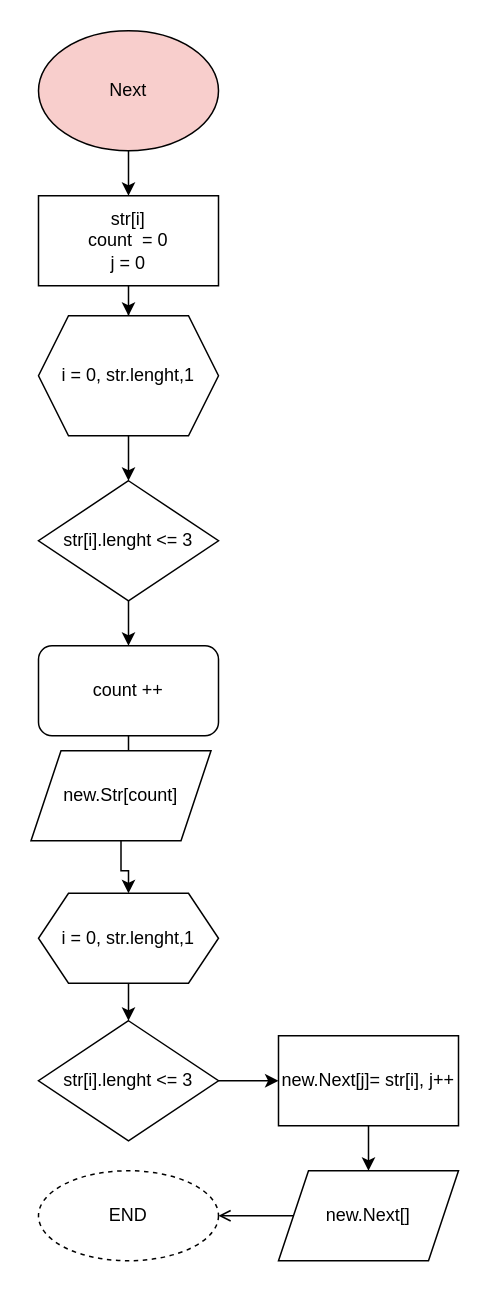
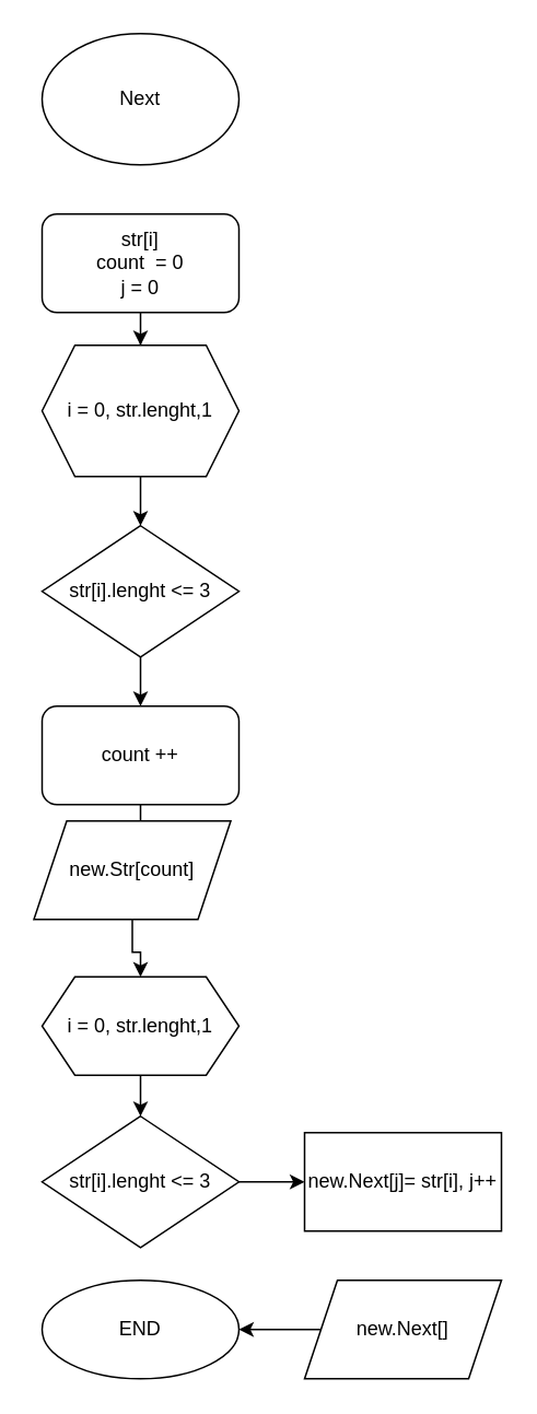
  <mxCell id="0" />
  <mxCell id="1" parent="0" />
- <mxCell id="2" style="edgeStyle=orthogonalEdgeStyle;rounded=0;orthogonalLoop=1;jettySize=auto;html=1;entryX=0.5;entryY=0;entryDx=0;entryDy=0;" edge="1" parent="1" source="3" target="5"><mxGeometry relative="1" as="geometry" /></mxCell>
- <mxCell id="3" value="Next" style="ellipse;whiteSpace=wrap;html=1;fillColor=#f8cecc;" vertex="1" parent="1"><mxGeometry x="25" y="20" width="120" height="80" as="geometry" /></mxCell>
+ <mxCell id="3" value="Next" style="ellipse;whiteSpace=wrap;html=1;" vertex="1" parent="1"><mxGeometry x="25" y="20" width="120" height="80" as="geometry" /></mxCell>
  <mxCell id="4" value="" style="edgeStyle=orthogonalEdgeStyle;rounded=0;orthogonalLoop=1;jettySize=auto;html=1;" edge="1" parent="1" source="5" target="7"><mxGeometry relative="1" as="geometry" /></mxCell>
- <mxCell id="5" value="str[i]&lt;br&gt;count&amp;nbsp; = 0&lt;br&gt;j = 0" style="whiteSpace=wrap;html=1;rounded=0;" vertex="1" parent="1"><mxGeometry x="25" y="130" width="120" height="60" as="geometry" /></mxCell>
+ <mxCell id="5" value="str[i]&lt;br&gt;count&amp;nbsp; = 0&lt;br&gt;j = 0" style="rounded=1;whiteSpace=wrap;html=1;" vertex="1" parent="1"><mxGeometry x="25" y="130" width="120" height="60" as="geometry" /></mxCell>
  <mxCell id="6" value="" style="edgeStyle=orthogonalEdgeStyle;rounded=0;orthogonalLoop=1;jettySize=auto;html=1;" edge="1" parent="1" source="7" target="9"><mxGeometry relative="1" as="geometry" /></mxCell>
  <mxCell id="7" value="i = 0, str.lenght,1" style="shape=hexagon;perimeter=hexagonPerimeter2;whiteSpace=wrap;html=1;fixedSize=1;" vertex="1" parent="1"><mxGeometry x="25" y="210" width="120" height="80" as="geometry" /></mxCell>
  <mxCell id="8" value="" style="edgeStyle=orthogonalEdgeStyle;rounded=0;orthogonalLoop=1;jettySize=auto;html=1;" edge="1" parent="1" source="9" target="11"><mxGeometry relative="1" as="geometry" /></mxCell>
  <mxCell id="9" value="str[i].lenght &amp;lt;= 3" style="rhombus;whiteSpace=wrap;html=1;" vertex="1" parent="1"><mxGeometry x="25" y="320" width="120" height="80" as="geometry" /></mxCell>
  <mxCell id="10" value="" style="edgeStyle=orthogonalEdgeStyle;rounded=0;orthogonalLoop=1;jettySize=auto;html=1;" edge="1" parent="1" source="11" target="13"><mxGeometry relative="1" as="geometry" /></mxCell>
  <mxCell id="11" value="count ++" style="rounded=1;whiteSpace=wrap;html=1;" vertex="1" parent="1"><mxGeometry x="25" y="430" width="120" height="60" as="geometry" /></mxCell>
  <mxCell id="12" value="" style="edgeStyle=orthogonalEdgeStyle;rounded=0;orthogonalLoop=1;jettySize=auto;html=1;" edge="1" parent="1" source="13" target="15"><mxGeometry relative="1" as="geometry" /></mxCell>
  <mxCell id="13" value="new.Str[count]" style="shape=parallelogram;perimeter=parallelogramPerimeter;whiteSpace=wrap;html=1;fixedSize=1;" vertex="1" parent="1"><mxGeometry x="20" y="500" width="120" height="60" as="geometry" /></mxCell>
  <mxCell id="14" value="" style="edgeStyle=orthogonalEdgeStyle;rounded=0;orthogonalLoop=1;jettySize=auto;html=1;" edge="1" parent="1" source="15" target="17"><mxGeometry relative="1" as="geometry" /></mxCell>
  <mxCell id="15" value="i = 0, str.lenght,1" style="shape=hexagon;perimeter=hexagonPerimeter2;whiteSpace=wrap;html=1;fixedSize=1;" vertex="1" parent="1"><mxGeometry x="25" y="595" width="120" height="60" as="geometry" /></mxCell>
  <mxCell id="16" value="" style="edgeStyle=orthogonalEdgeStyle;rounded=0;orthogonalLoop=1;jettySize=auto;html=1;" edge="1" parent="1" source="17" target="19"><mxGeometry relative="1" as="geometry" /></mxCell>
  <mxCell id="17" value="str[i].lenght &amp;lt;= 3" style="rhombus;whiteSpace=wrap;html=1;" vertex="1" parent="1"><mxGeometry x="25" y="680" width="120" height="80" as="geometry" /></mxCell>
- <mxCell id="18" value="" style="edgeStyle=orthogonalEdgeStyle;rounded=0;orthogonalLoop=1;jettySize=auto;html=1;" edge="1" parent="1" source="19" target="21"><mxGeometry relative="1" as="geometry" /></mxCell>
  <mxCell id="19" value="new.Next[j]= str[i], j++" style="whiteSpace=wrap;html=1;" vertex="1" parent="1"><mxGeometry x="185" y="690" width="120" height="60" as="geometry" /></mxCell>
- <mxCell id="20" value="" style="edgeStyle=orthogonalEdgeStyle;rounded=0;orthogonalLoop=1;jettySize=auto;html=1;endArrow=open;" edge="1" parent="1" source="21" target="22"><mxGeometry relative="1" as="geometry" /></mxCell>
+ <mxCell id="20" value="" style="edgeStyle=orthogonalEdgeStyle;rounded=0;orthogonalLoop=1;jettySize=auto;html=1;" edge="1" parent="1" source="21" target="22"><mxGeometry relative="1" as="geometry" /></mxCell>
  <mxCell id="21" value="new.Next[]" style="shape=parallelogram;perimeter=parallelogramPerimeter;whiteSpace=wrap;html=1;fixedSize=1;" vertex="1" parent="1"><mxGeometry x="185" y="780" width="120" height="60" as="geometry" /></mxCell>
- <mxCell id="22" value="END" style="ellipse;whiteSpace=wrap;html=1;dashed=1;" vertex="1" parent="1"><mxGeometry x="25" y="780" width="120" height="60" as="geometry" /></mxCell>
+ <mxCell id="22" value="END" style="ellipse;whiteSpace=wrap;html=1;" vertex="1" parent="1"><mxGeometry x="25" y="780" width="120" height="60" as="geometry" /></mxCell>
